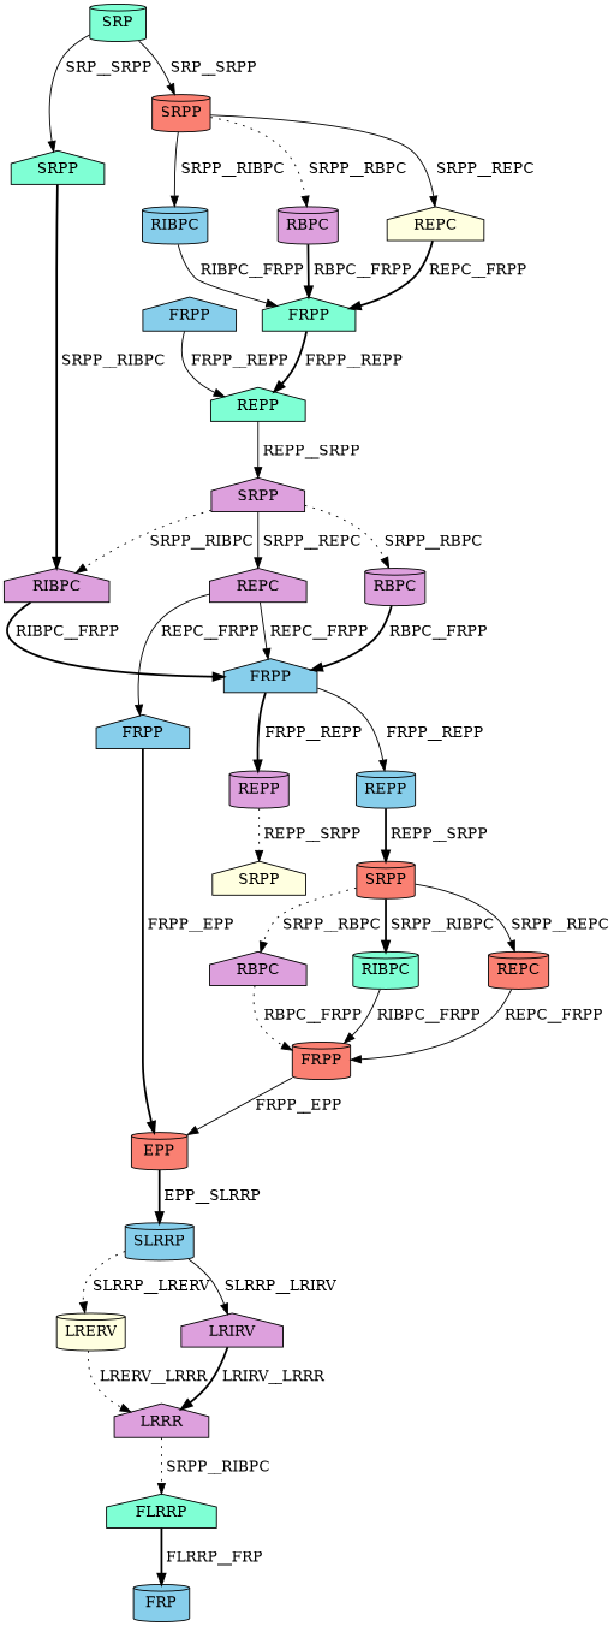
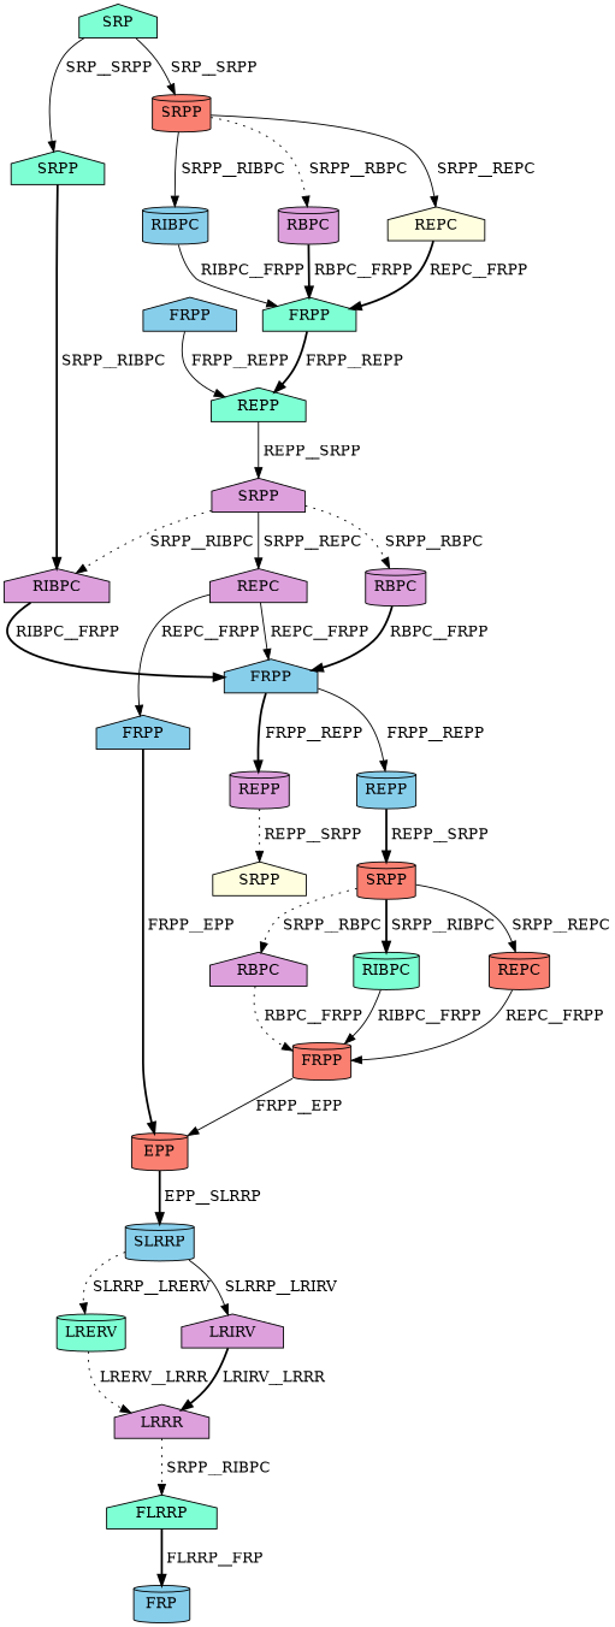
  digraph {
    node [color=black fillcolor=plum fontcolor=black shape=cylinder style=filled]
    edge [color=black fontcolor=black style=solid]
-   n1 [fillcolor=aquamarine label=SRP]
+   n1 [fillcolor=aquamarine label=SRP shape=house]
    n2 [fillcolor=salmon label=SRPP]
    n3 [fillcolor=aquamarine label=SRPP shape=house]
    n4 [fillcolor=skyblue label=RIBPC]
    n5 [label=RBPC]
    n6 [fillcolor=lightyellow label=REPC shape=house]
    n7 [label=RIBPC shape=house]
    n8 [fillcolor=aquamarine label=FRPP shape=house]
    n9 [fillcolor=skyblue label=FRPP shape=house]
    n10 [fillcolor=aquamarine label=REPP shape=house]
    n11 [label=SRPP shape=house]
    n12 [fillcolor=skyblue label=FRPP shape=house]
    n13 [label=RBPC]
    n14 [label=REPC shape=house]
    n15 [fillcolor=skyblue label=FRPP shape=house]
    n16 [fillcolor=skyblue label=REPP]
    n17 [label=REPP]
    n18 [fillcolor=salmon label=EPP]
    n19 [fillcolor=salmon label=SRPP]
    n20 [fillcolor=lightyellow label=SRPP shape=house]
    n21 [label=RBPC shape=house]
    n22 [fillcolor=aquamarine label=RIBPC]
    n23 [fillcolor=salmon label=REPC]
    n24 [fillcolor=salmon label=FRPP]
    n25 [fillcolor=skyblue label=SLRRP]
-   n26 [fillcolor=lightyellow label=LRERV]
+   n26 [fillcolor=aquamarine label=LRERV]
    n27 [label=LRIRV shape=house]
    n28 [label=LRRR shape=house]
    n29 [fillcolor=aquamarine label=FLRRP shape=house]
    n30 [fillcolor=skyblue label=FRP]
    n1 -> n2 [label=" SRP__SRPP"]
    n1 -> n3 [label=" SRP__SRPP"]
    n2 -> n4 [label=" SRPP__RIBPC"]
    n2 -> n5 [label=" SRPP__RBPC" style=dotted]
    n2 -> n6 [label=" SRPP__REPC"]
    n3 -> n7 [label=" SRPP__RIBPC" style=bold]
    n4 -> n8 [label=" RIBPC__FRPP"]
    n5 -> n8 [label=" RBPC__FRPP" style=bold]
    n6 -> n8 [label=" REPC__FRPP" style=bold]
    n7 -> n12 [label=" RIBPC__FRPP" style=bold]
    n8 -> n10 [label=" FRPP__REPP" style=bold]
    n9 -> n10 [label=" FRPP__REPP"]
    n10 -> n11 [label=" REPP__SRPP"]
    n11 -> n7 [label=" SRPP__RIBPC" style=dotted]
    n11 -> n13 [label=" SRPP__RBPC" style=dotted]
    n11 -> n14 [label=" SRPP__REPC"]
    n12 -> n16 [label=" FRPP__REPP"]
    n12 -> n17 [label=" FRPP__REPP" style=bold]
    n13 -> n12 [label=" RBPC__FRPP" style=bold]
    n14 -> n12 [label=" REPC__FRPP"]
    n14 -> n15 [label=" REPC__FRPP"]
    n15 -> n18 [label=" FRPP__EPP" style=bold]
    n16 -> n19 [label=" REPP__SRPP" style=bold]
    n17 -> n20 [label=" REPP__SRPP" style=dotted]
    n18 -> n25 [label=" EPP__SLRRP" style=bold]
    n19 -> n21 [label=" SRPP__RBPC" style=dotted]
    n19 -> n22 [label=" SRPP__RIBPC" style=bold]
    n19 -> n23 [label=" SRPP__REPC"]
    n21 -> n24 [label=" RBPC__FRPP" style=dotted]
    n22 -> n24 [label=" RIBPC__FRPP"]
    n23 -> n24 [label=" REPC__FRPP"]
    n24 -> n18 [label=" FRPP__EPP"]
    n25 -> n26 [label=" SLRRP__LRERV" style=dotted]
    n25 -> n27 [label=" SLRRP__LRIRV"]
    n26 -> n28 [label=" LRERV__LRRR" style=dotted]
    n27 -> n28 [label=" LRIRV__LRRR" style=bold]
    n28 -> n29 [label=" SRPP__RIBPC" style=dotted]
    n29 -> n30 [label=" FLRRP__FRP" style=bold]
  }
